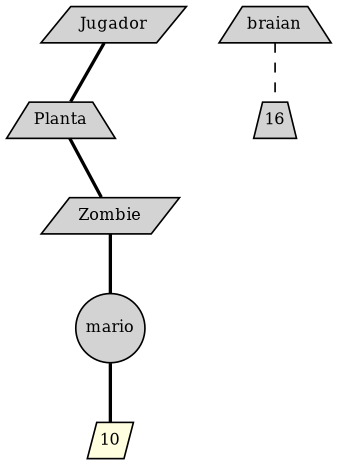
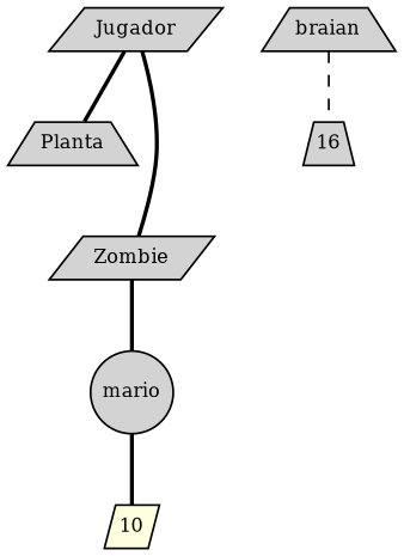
  graph {
    node [fillcolor=lightgrey fontsize=10 margin=0 shape=parallelogram style=filled]
    edge [style=bold]
    n1 [height=.2 label=Jugador width=.2]
    n2 [height=.2 label=Planta shape=trapezium width=.2]
    n3 [height=.2 label=Zombie width=.2]
    n4 [height=.2 label=mario shape=circle width=.2]
    n5 [height=.2 label=braian shape=trapezium width=.2]
    n6 [height=.2 label=16 shape=trapezium width=.2]
    n7 [fillcolor=lightyellow height=.2 label=10 width=.2]
    n1 -- n2
-   n2 -- n3
+   n1 -- n3
    n3 -- n4
    n4 -- n7
    n5 -- n6 [style=dashed]
  }
